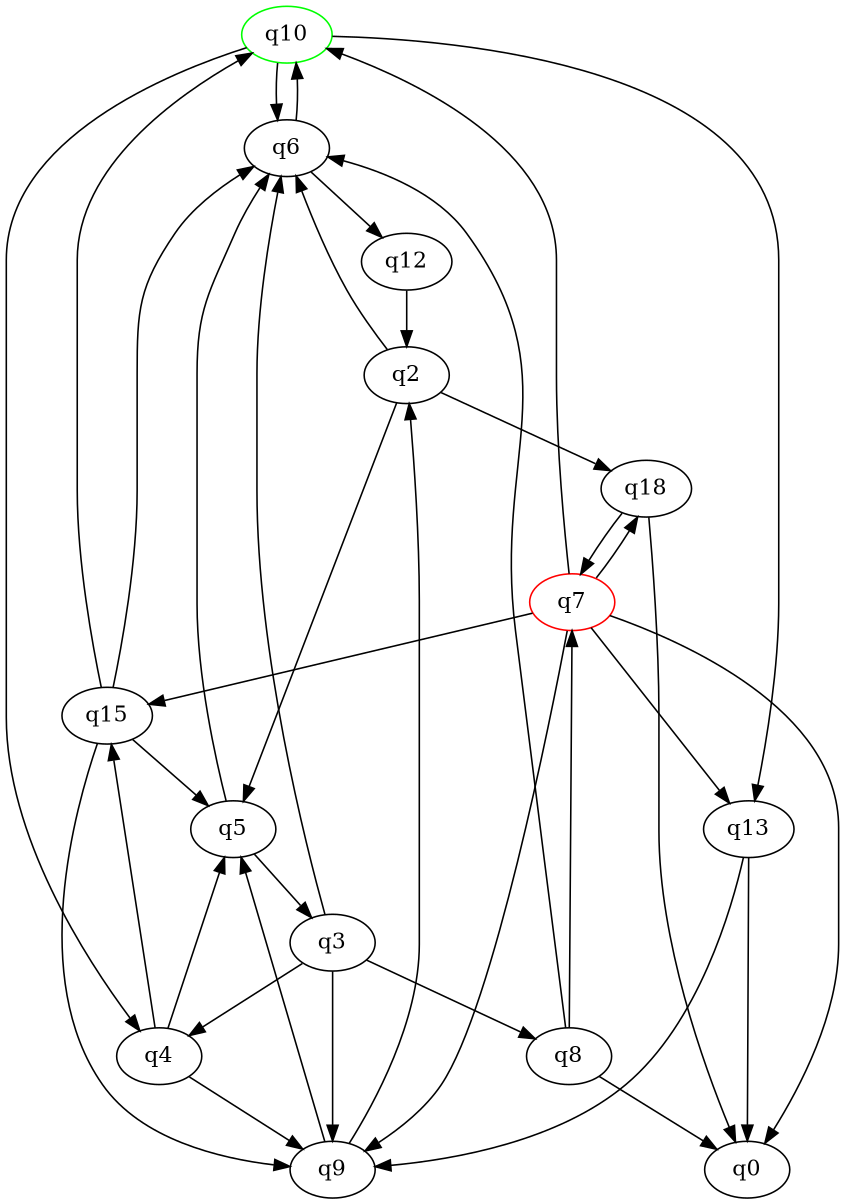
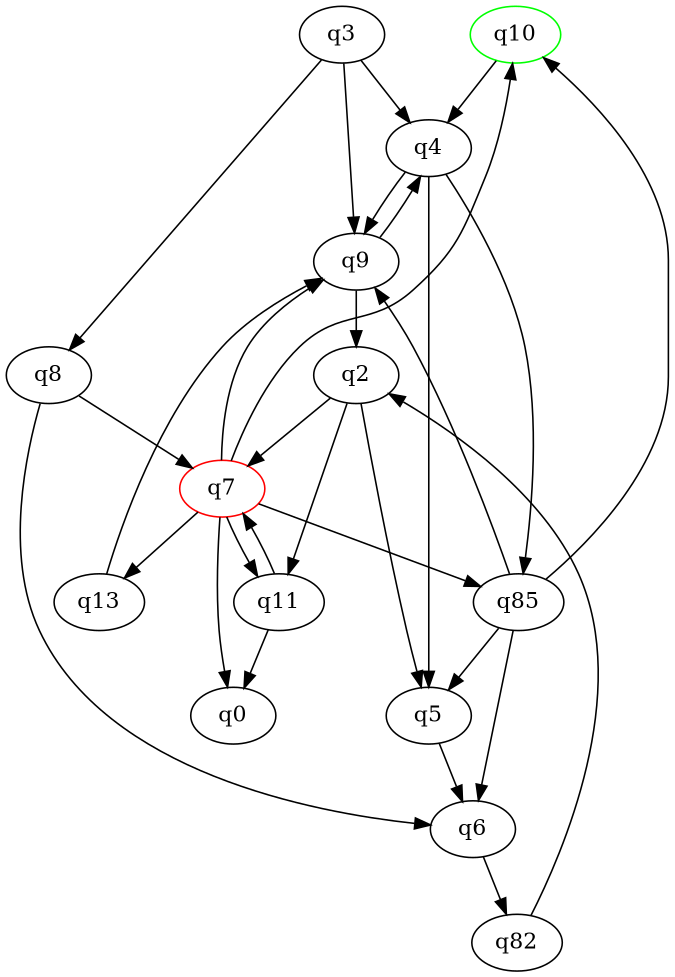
  digraph {
    q10 [color=green initial=1]
    q6
    q13
    q4
-   q12
+   q12 [label=q82]
    q9
    q0
-   q15
+   q15 [label=q85]
    q5
    q7 [color=red final=1]
-   q11 [label=q18]
+   q11
    q2
    q3
    q8
-   q10 -> q6
-   q10 -> q13
    q10 -> q4
-   q6 -> q10
    q6 -> q12
    q13 -> q9
-   q13 -> q0
    q4 -> q9
    q4 -> q15
    q4 -> q5
    q12 -> q2
-   q9 -> q5
+   q9 -> q4
    q9 -> q2
    q15 -> q10
    q15 -> q6
    q15 -> q9
    q15 -> q5
    q5 -> q6
-   q5 -> q3
    q7 -> q10
    q7 -> q13
    q7 -> q9
    q7 -> q0
    q7 -> q15
    q7 -> q11
    q11 -> q0
    q11 -> q7
-   q2 -> q6
+   q2 -> q7
    q2 -> q5
    q2 -> q11
-   q3 -> q6
    q3 -> q4
    q3 -> q9
    q3 -> q8
    q8 -> q6
-   q8 -> q0
    q8 -> q7
  }
